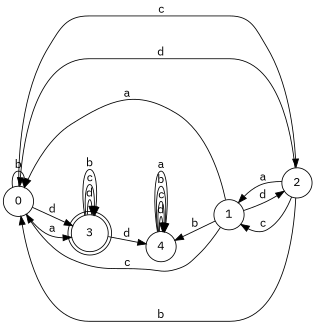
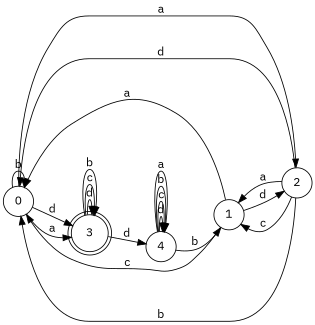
  digraph {
    fontname="IBM Plex Sans"
    rankdir=LR
    node [fontname="IBM Plex Sans" shape=circle]
    edge [fontname="IBM Plex Sans"]
    n1 [label=0]
    n2 [label=3 shape=doublecircle]
    n3 [label=2]
    n4 [label=4]
    n5 [label=1]
    n1 -> n1 [label=b]
    n1 -> n2 [label=d]
    n1 -> n2 [label=a]
-   n1 -> n3 [label=c]
+   n1 -> n3 [label=a]
    n2 -> n2 [label=d]
    n2 -> n2 [label=c]
    n2 -> n2 [label=b]
    n2 -> n4 [label=d]
    n3 -> n1 [label=d]
    n3 -> n1 [label=b]
    n3 -> n5 [label=c]
    n3 -> n5 [label=a]
    n4 -> n4 [label=d]
    n4 -> n4 [label=c]
    n4 -> n4 [label=b]
    n4 -> n4 [label=a]
    n5 -> n1 [label=c]
    n5 -> n1 [label=a]
    n5 -> n3 [label=d]
-   n5 -> n4 [label=b]
+   n4 -> n5 [label=b]
  }
